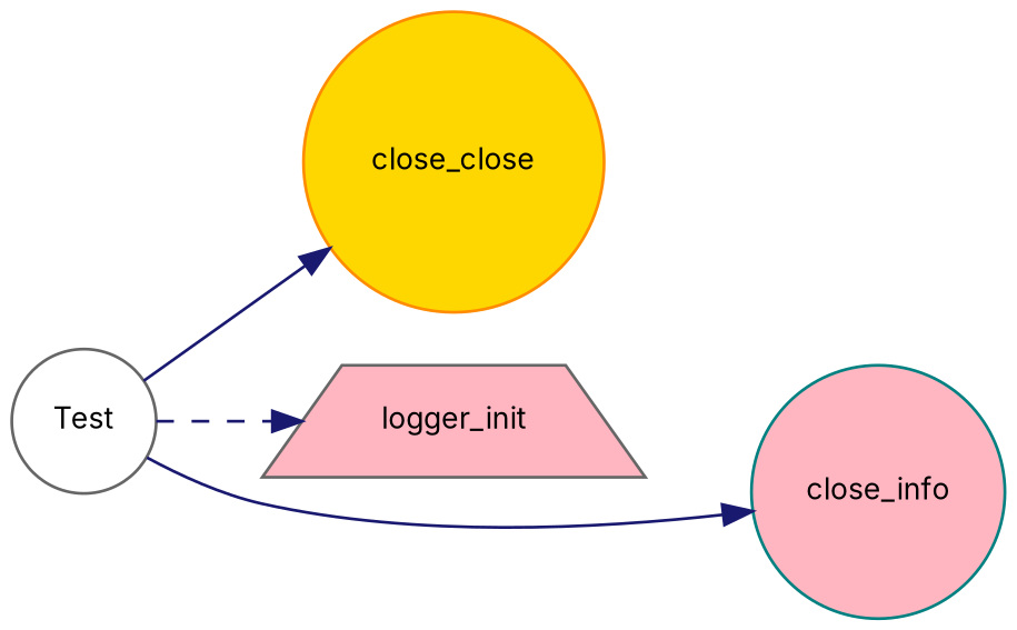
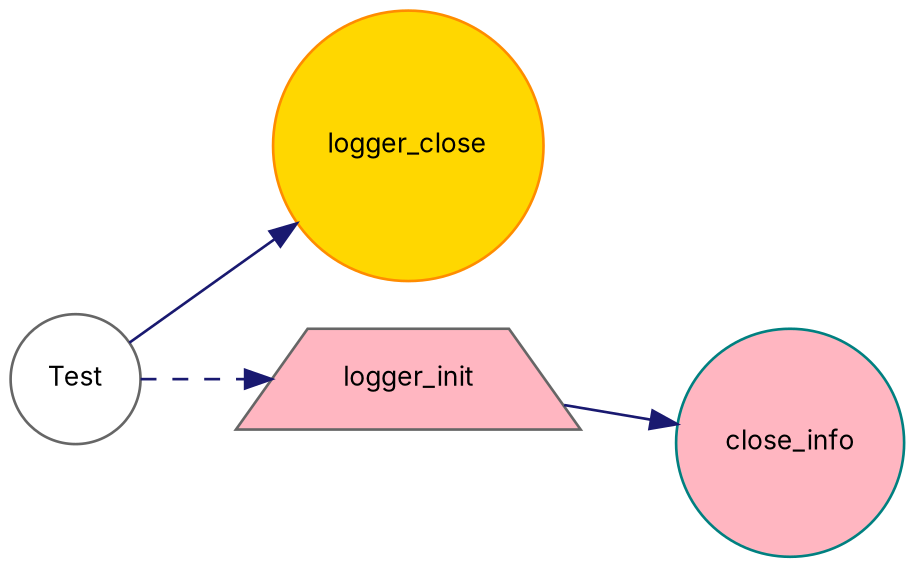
  digraph {
    fontname=Inter
    rankdir=LR
    node [color=gray40 fillcolor=lightpink fontname=Inter fontsize=10 shape=circle style=filled]
    edge [color=midnightblue fontname=Inter fontsize=10 labelfontname=Helvetica labelfontsize=10 style=solid]
    n1 [fillcolor=white fontcolor=black height=0.2 label=Test width=0.4]
-   n2 [color=darkorange fillcolor=gold height=0.2 label=close_close width=0.4]
+   n2 [color=darkorange fillcolor=gold height=0.2 label=logger_close width=0.4]
    n3 [height=0.2 label=logger_init shape=trapezium width=0.4]
    n4 [color=teal height=0.2 label=close_info width=0.4]
    n1 -> n2
    n1 -> n3 [style=dashed]
-   n1 -> n4
+   n3 -> n4
  }
